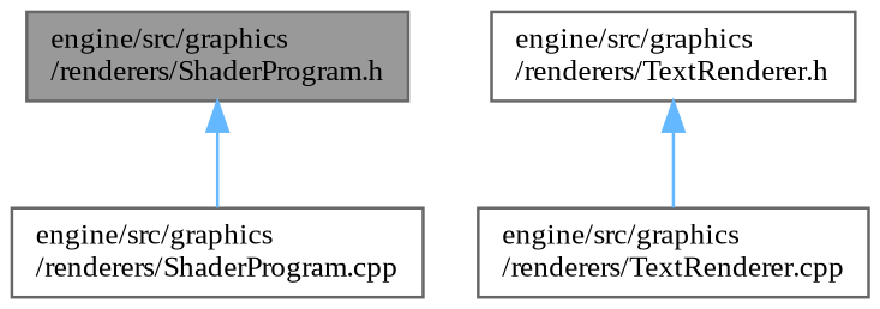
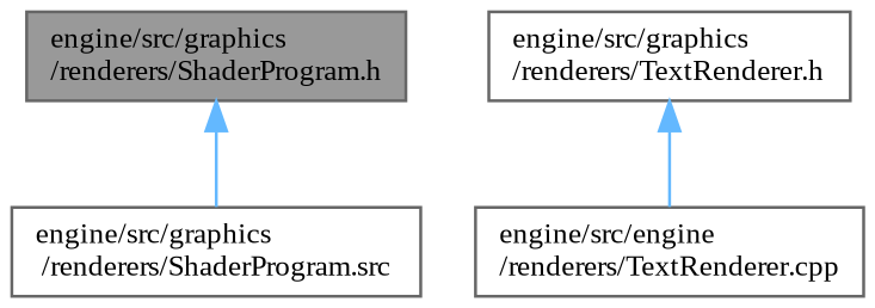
  digraph {
    fontname="Liberation Serif"
    node [color=grey40 fillcolor=white fontname="Liberation Serif" fontsize=10 shape=box style=filled]
    edge [color=steelblue1 dir=back fontname="Liberation Serif" fontsize=10 labelfontname=Helvetica labelfontsize=10 style=solid]
    n1 [color=gray40 fillcolor=grey60 fontcolor=black height=0.2 label="engine/src/graphics\l/renderers/ShaderProgram.h" width=0.4]
-   n2 [height=0.2 label="engine/src/graphics\l/renderers/ShaderProgram.cpp" width=0.4]
+   n2 [height=0.2 label="engine/src/graphics\l/renderers/ShaderProgram.src" width=0.4]
    n3 [height=0.2 label="engine/src/graphics\l/renderers/TextRenderer.h" width=0.4]
-   n4 [height=0.2 label="engine/src/graphics\l/renderers/TextRenderer.cpp" width=0.4]
+   n4 [height=0.2 label="engine/src/engine\l/renderers/TextRenderer.cpp" width=0.4]
    n1 -> n2
    n3 -> n4
  }
